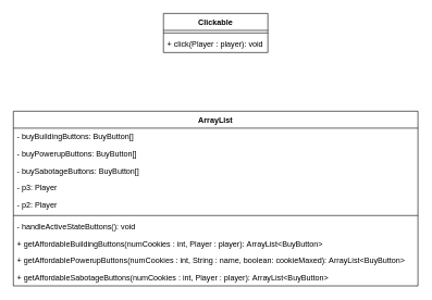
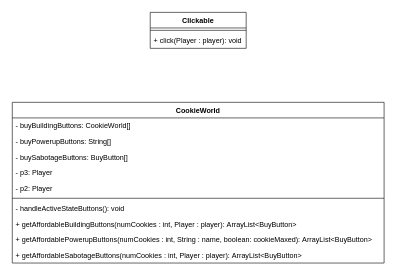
  <mxCell id="0" />
  <mxCell id="1" parent="0" />
  <mxCell id="2" value="Clickable" style="swimlane;fontStyle=1;align=center;verticalAlign=top;childLayout=stackLayout;horizontal=1;startSize=26;horizontalStack=0;resizeParent=1;resizeParentMax=0;resizeLast=0;collapsible=1;marginBottom=0;" parent="1" vertex="1"><mxGeometry x="250" y="20" width="160" height="60" as="geometry" /></mxCell>
  <mxCell id="3" value="" style="line;strokeWidth=1;fillColor=none;align=left;verticalAlign=middle;spacingTop=-1;spacingLeft=3;spacingRight=3;rotatable=0;labelPosition=right;points=[];portConstraint=eastwest;strokeColor=inherit;" parent="2" vertex="1"><mxGeometry y="26" width="160" height="8" as="geometry" /></mxCell>
  <mxCell id="4" value="+ click(Player : player): void" style="text;strokeColor=none;fillColor=none;align=left;verticalAlign=top;spacingLeft=4;spacingRight=4;overflow=hidden;rotatable=0;points=[[0,0.5],[1,0.5]];portConstraint=eastwest;" parent="2" vertex="1"><mxGeometry y="34" width="160" height="26" as="geometry" /></mxCell>
- <mxCell id="5" value="ArrayList" style="swimlane;fontStyle=1;align=center;verticalAlign=top;childLayout=stackLayout;horizontal=1;startSize=26;horizontalStack=0;resizeParent=1;resizeParentMax=0;resizeLast=0;collapsible=1;marginBottom=0;" parent="1" vertex="1"><mxGeometry x="20" y="170" width="620" height="268" as="geometry" /></mxCell>
- <mxCell id="6" value="- buyBuildingButtons: BuyButton[]&#10;" style="text;strokeColor=none;fillColor=none;align=left;verticalAlign=top;spacingLeft=4;spacingRight=4;overflow=hidden;rotatable=0;points=[[0,0.5],[1,0.5]];portConstraint=eastwest;" parent="5" vertex="1"><mxGeometry y="26" width="620" height="26" as="geometry" /></mxCell>
- <mxCell id="7" value="- buyPowerupButtons: BuyButton[]&#10;" style="text;strokeColor=none;fillColor=none;align=left;verticalAlign=top;spacingLeft=4;spacingRight=4;overflow=hidden;rotatable=0;points=[[0,0.5],[1,0.5]];portConstraint=eastwest;" parent="5" vertex="1"><mxGeometry y="52" width="620" height="26" as="geometry" /></mxCell>
+ <mxCell id="5" value="CookieWorld" style="swimlane;fontStyle=1;align=center;verticalAlign=top;childLayout=stackLayout;horizontal=1;startSize=26;horizontalStack=0;resizeParent=1;resizeParentMax=0;resizeLast=0;collapsible=1;marginBottom=0;" parent="1" vertex="1"><mxGeometry x="20" y="170" width="620" height="268" as="geometry" /></mxCell>
+ <mxCell id="6" value="- buyBuildingButtons: CookieWorld[]&#10;" style="text;strokeColor=none;fillColor=none;align=left;verticalAlign=top;spacingLeft=4;spacingRight=4;overflow=hidden;rotatable=0;points=[[0,0.5],[1,0.5]];portConstraint=eastwest;" parent="5" vertex="1"><mxGeometry y="26" width="620" height="26" as="geometry" /></mxCell>
+ <mxCell id="7" value="- buyPowerupButtons: String[]&#10;" style="text;strokeColor=none;fillColor=none;align=left;verticalAlign=top;spacingLeft=4;spacingRight=4;overflow=hidden;rotatable=0;points=[[0,0.5],[1,0.5]];portConstraint=eastwest;" parent="5" vertex="1"><mxGeometry y="52" width="620" height="26" as="geometry" /></mxCell>
  <mxCell id="8" value="- buySabotageButtons: BuyButton[]&#10;" style="text;strokeColor=none;fillColor=none;align=left;verticalAlign=top;spacingLeft=4;spacingRight=4;overflow=hidden;rotatable=0;points=[[0,0.5],[1,0.5]];portConstraint=eastwest;" parent="5" vertex="1"><mxGeometry y="78" width="620" height="26" as="geometry" /></mxCell>
  <mxCell id="9" value="- p3: Player" style="text;strokeColor=none;fillColor=none;align=left;verticalAlign=top;spacingLeft=4;spacingRight=4;overflow=hidden;rotatable=0;points=[[0,0.5],[1,0.5]];portConstraint=eastwest;" parent="5" vertex="1"><mxGeometry y="104" width="620" height="26" as="geometry" /></mxCell>
  <mxCell id="10" value="- p2: Player" style="text;strokeColor=none;fillColor=none;align=left;verticalAlign=top;spacingLeft=4;spacingRight=4;overflow=hidden;rotatable=0;points=[[0,0.5],[1,0.5]];portConstraint=eastwest;" parent="5" vertex="1"><mxGeometry y="130" width="620" height="26" as="geometry" /></mxCell>
  <mxCell id="11" value="" style="line;strokeWidth=1;fillColor=none;align=left;verticalAlign=middle;spacingTop=-1;spacingLeft=3;spacingRight=3;rotatable=0;labelPosition=right;points=[];portConstraint=eastwest;strokeColor=inherit;" parent="5" vertex="1"><mxGeometry y="156" width="620" height="8" as="geometry" /></mxCell>
  <mxCell id="12" value="- handleActiveStateButtons(): void" style="text;strokeColor=none;fillColor=none;align=left;verticalAlign=top;spacingLeft=4;spacingRight=4;overflow=hidden;rotatable=0;points=[[0,0.5],[1,0.5]];portConstraint=eastwest;" parent="5" vertex="1"><mxGeometry y="164" width="620" height="26" as="geometry" /></mxCell>
  <mxCell id="13" value="+ getAffordableBuildingButtons(numCookies : int, Player : player): ArrayList&lt;BuyButton&gt;" style="text;strokeColor=none;fillColor=none;align=left;verticalAlign=top;spacingLeft=4;spacingRight=4;overflow=hidden;rotatable=0;points=[[0,0.5],[1,0.5]];portConstraint=eastwest;" vertex="1" parent="5"><mxGeometry y="190" width="620" height="26" as="geometry" /></mxCell>
  <mxCell id="14" value="+ getAffordablePowerupButtons(numCookies : int, String : name, boolean: cookieMaxed): ArrayList&lt;BuyButton&gt;" style="text;strokeColor=none;fillColor=none;align=left;verticalAlign=top;spacingLeft=4;spacingRight=4;overflow=hidden;rotatable=0;points=[[0,0.5],[1,0.5]];portConstraint=eastwest;" vertex="1" parent="5"><mxGeometry y="216" width="620" height="26" as="geometry" /></mxCell>
  <mxCell id="15" value="+ getAffordableSabotageButtons(numCookies : int, Player : player): ArrayList&lt;BuyButton&gt;" style="text;strokeColor=none;fillColor=none;align=left;verticalAlign=top;spacingLeft=4;spacingRight=4;overflow=hidden;rotatable=0;points=[[0,0.5],[1,0.5]];portConstraint=eastwest;" vertex="1" parent="5"><mxGeometry y="242" width="620" height="26" as="geometry" /></mxCell>
